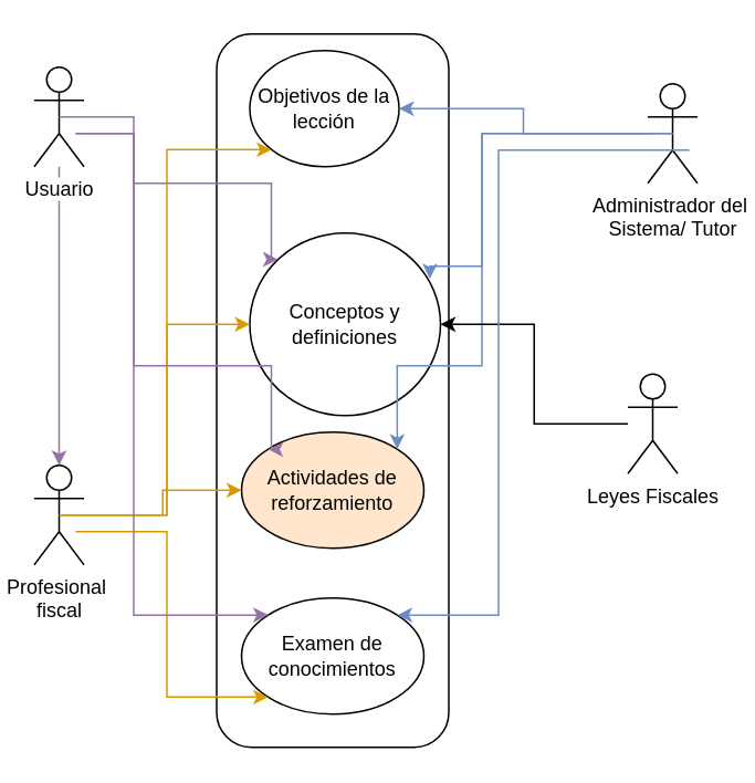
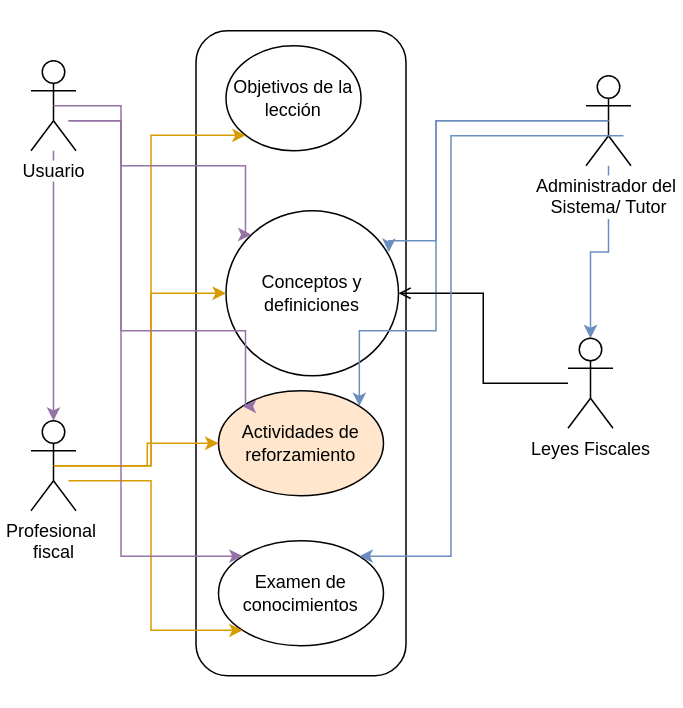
  <mxCell id="0" />
  <mxCell id="1" parent="0" />
  <mxCell id="2" value="" style="rounded=1;whiteSpace=wrap;html=1;fillColor=none;" parent="1" vertex="1"><mxGeometry x="130" y="20" width="140" height="430" as="geometry" /></mxCell>
  <mxCell id="3" value="Objetivos de la lección" style="ellipse;whiteSpace=wrap;html=1;" parent="1" vertex="1"><mxGeometry x="150" y="30" width="90" height="70" as="geometry" /></mxCell>
  <mxCell id="4" value="Conceptos y definiciones" style="ellipse;whiteSpace=wrap;html=1;" parent="1" vertex="1"><mxGeometry x="150" y="140" width="115" height="110" as="geometry" /></mxCell>
  <mxCell id="5" value="Actividades de reforzamiento" style="ellipse;whiteSpace=wrap;html=1;fillColor=#ffe6cc;" parent="1" vertex="1"><mxGeometry x="145" y="260" width="110" height="70" as="geometry" /></mxCell>
  <mxCell id="6" value="" style="edgeStyle=orthogonalEdgeStyle;rounded=0;orthogonalLoop=1;jettySize=auto;html=1;fillColor=#e1d5e7;strokeColor=#9673a6;" parent="1" source="7" target="10" edge="1"><mxGeometry relative="1" as="geometry" /></mxCell>
  <mxCell id="7" value="Usuario" style="shape=umlActor;verticalLabelPosition=bottom;labelBackgroundColor=#ffffff;verticalAlign=top;html=1;outlineConnect=0;fillColor=none;" parent="1" vertex="1"><mxGeometry x="20" y="40" width="30" height="60" as="geometry" /></mxCell>
  <mxCell id="8" value="" style="edgeStyle=orthogonalEdgeStyle;rounded=0;orthogonalLoop=1;jettySize=auto;html=1;entryX=0;entryY=1;entryDx=0;entryDy=0;exitX=0.5;exitY=0.5;exitDx=0;exitDy=0;exitPerimeter=0;fillColor=#ffe6cc;strokeColor=#d79b00;" parent="1" source="10" target="3" edge="1"><mxGeometry relative="1" as="geometry"><Array as="points"><mxPoint x="100" y="310" /><mxPoint x="100" y="90" /></Array></mxGeometry></mxCell>
  <mxCell id="9" value="" style="edgeStyle=orthogonalEdgeStyle;rounded=0;orthogonalLoop=1;jettySize=auto;html=1;entryX=0;entryY=0.5;entryDx=0;entryDy=0;exitX=0.5;exitY=0.5;exitDx=0;exitDy=0;exitPerimeter=0;fillColor=#ffe6cc;strokeColor=#d79b00;" parent="1" source="10" target="5" edge="1"><mxGeometry relative="1" as="geometry" /></mxCell>
  <mxCell id="10" value="Profesional&amp;nbsp;&lt;br&gt;fiscal" style="shape=umlActor;verticalLabelPosition=bottom;labelBackgroundColor=#ffffff;verticalAlign=top;html=1;outlineConnect=0;fillColor=none;" parent="1" vertex="1"><mxGeometry x="20" y="280" width="30" height="60" as="geometry" /></mxCell>
- <mxCell id="11" value="" style="edgeStyle=orthogonalEdgeStyle;rounded=0;orthogonalLoop=1;jettySize=auto;html=1;fillColor=#dae8fc;strokeColor=#6c8ebf;" parent="1" source="12" target="3" edge="1"><mxGeometry relative="1" as="geometry" /></mxCell>
+ <mxCell id="11" value="" style="edgeStyle=orthogonalEdgeStyle;rounded=0;orthogonalLoop=1;jettySize=auto;html=1;fillColor=#dae8fc;strokeColor=#6c8ebf;" parent="1" source="12" target="21" edge="1"><mxGeometry relative="1" as="geometry" /></mxCell>
  <mxCell id="12" value="Administrador del&amp;nbsp;&lt;br&gt;Sistema/ Tutor" style="shape=umlActor;verticalLabelPosition=bottom;labelBackgroundColor=#ffffff;verticalAlign=top;html=1;outlineConnect=0;fillColor=none;" parent="1" vertex="1"><mxGeometry x="390" y="50" width="30" height="60" as="geometry" /></mxCell>
  <mxCell id="13" value="" style="edgeStyle=orthogonalEdgeStyle;rounded=0;orthogonalLoop=1;jettySize=auto;html=1;entryX=0;entryY=0.5;entryDx=0;entryDy=0;exitX=0.5;exitY=0.5;exitDx=0;exitDy=0;exitPerimeter=0;fillColor=#ffe6cc;strokeColor=#d79b00;" parent="1" source="10" target="4" edge="1"><mxGeometry relative="1" as="geometry"><mxPoint x="55" y="310" as="sourcePoint" /><mxPoint x="160" y="255" as="targetPoint" /></mxGeometry></mxCell>
  <mxCell id="14" value="" style="edgeStyle=orthogonalEdgeStyle;rounded=0;orthogonalLoop=1;jettySize=auto;html=1;entryX=0.944;entryY=0.25;entryDx=0;entryDy=0;entryPerimeter=0;exitX=0.5;exitY=0.5;exitDx=0;exitDy=0;exitPerimeter=0;fillColor=#dae8fc;strokeColor=#6c8ebf;" parent="1" source="12" target="4" edge="1"><mxGeometry relative="1" as="geometry"><mxPoint x="370" y="90" as="sourcePoint" /><mxPoint x="250" y="75" as="targetPoint" /><Array as="points"><mxPoint x="290" y="80" /><mxPoint x="290" y="160" /></Array></mxGeometry></mxCell>
  <mxCell id="15" value="" style="edgeStyle=orthogonalEdgeStyle;rounded=0;orthogonalLoop=1;jettySize=auto;html=1;entryX=1;entryY=0;entryDx=0;entryDy=0;exitX=0.5;exitY=0.5;exitDx=0;exitDy=0;exitPerimeter=0;fillColor=#dae8fc;strokeColor=#6c8ebf;" parent="1" source="12" target="5" edge="1"><mxGeometry relative="1" as="geometry"><mxPoint x="380" y="100" as="sourcePoint" /><mxPoint x="244.96" y="140" as="targetPoint" /><Array as="points"><mxPoint x="290" y="80" /><mxPoint x="290" y="220" /></Array></mxGeometry></mxCell>
  <mxCell id="16" value="" style="edgeStyle=orthogonalEdgeStyle;rounded=0;orthogonalLoop=1;jettySize=auto;html=1;fillColor=#e1d5e7;strokeColor=#9673a6;entryX=0;entryY=0;entryDx=0;entryDy=0;exitX=0.5;exitY=0.5;exitDx=0;exitDy=0;exitPerimeter=0;" parent="1" source="7" target="5" edge="1"><mxGeometry relative="1" as="geometry"><mxPoint x="70" y="90" as="sourcePoint" /><mxPoint x="173.18" y="310.251" as="targetPoint" /><Array as="points"><mxPoint x="80" y="70" /><mxPoint x="80" y="220" /><mxPoint x="163" y="220" /></Array></mxGeometry></mxCell>
  <mxCell id="17" value="" style="edgeStyle=orthogonalEdgeStyle;rounded=0;orthogonalLoop=1;jettySize=auto;html=1;fillColor=#e1d5e7;strokeColor=#9673a6;entryX=0;entryY=0;entryDx=0;entryDy=0;exitX=0.5;exitY=0.5;exitDx=0;exitDy=0;exitPerimeter=0;" parent="1" target="4" edge="1"><mxGeometry relative="1" as="geometry"><mxPoint x="45" y="80" as="sourcePoint" /><mxPoint x="173.18" y="260.251" as="targetPoint" /><Array as="points"><mxPoint x="80" y="80" /><mxPoint x="80" y="110" /><mxPoint x="163" y="110" /></Array></mxGeometry></mxCell>
  <mxCell id="18" value="Examen de conocimientos" style="ellipse;whiteSpace=wrap;html=1;" vertex="1" parent="1"><mxGeometry x="145" y="360" width="110" height="70" as="geometry" /></mxCell>
  <mxCell id="19" style="edgeStyle=orthogonalEdgeStyle;rounded=0;orthogonalLoop=1;jettySize=auto;html=1;exitX=0.5;exitY=1;exitDx=0;exitDy=0;" edge="1" parent="1" source="2" target="2"><mxGeometry relative="1" as="geometry" /></mxCell>
- <mxCell id="20" value="" style="edgeStyle=orthogonalEdgeStyle;rounded=0;orthogonalLoop=1;jettySize=auto;html=1;" edge="1" parent="1" source="21" target="4"><mxGeometry relative="1" as="geometry"><mxPoint x="308" y="250" as="targetPoint" /></mxGeometry></mxCell>
+ <mxCell id="20" value="" style="edgeStyle=orthogonalEdgeStyle;rounded=0;orthogonalLoop=1;jettySize=auto;html=1;endArrow=open;" edge="1" parent="1" source="21" target="4"><mxGeometry relative="1" as="geometry"><mxPoint x="308" y="250" as="targetPoint" /></mxGeometry></mxCell>
  <mxCell id="21" value="Leyes Fiscales" style="shape=umlActor;verticalLabelPosition=bottom;labelBackgroundColor=#ffffff;verticalAlign=top;html=1;outlineConnect=0;fillColor=none;" vertex="1" parent="1"><mxGeometry x="378" y="225" width="30" height="60" as="geometry" /></mxCell>
  <mxCell id="22" value="" style="edgeStyle=orthogonalEdgeStyle;rounded=0;orthogonalLoop=1;jettySize=auto;html=1;entryX=1;entryY=0;entryDx=0;entryDy=0;exitX=0.5;exitY=0.5;exitDx=0;exitDy=0;exitPerimeter=0;fillColor=#dae8fc;strokeColor=#6c8ebf;" edge="1" parent="1" target="18"><mxGeometry relative="1" as="geometry"><mxPoint x="415" y="90" as="sourcePoint" /><mxPoint x="248.891" y="280.251" as="targetPoint" /><Array as="points"><mxPoint x="300" y="90" /><mxPoint x="300" y="370" /></Array></mxGeometry></mxCell>
  <mxCell id="23" value="" style="edgeStyle=orthogonalEdgeStyle;rounded=0;orthogonalLoop=1;jettySize=auto;html=1;entryX=0;entryY=1;entryDx=0;entryDy=0;exitX=0.5;exitY=0.5;exitDx=0;exitDy=0;exitPerimeter=0;fillColor=#ffe6cc;strokeColor=#d79b00;" edge="1" parent="1" target="18"><mxGeometry relative="1" as="geometry"><mxPoint x="45" y="320" as="sourcePoint" /><mxPoint x="155" y="305" as="targetPoint" /><Array as="points"><mxPoint x="100" y="320" /><mxPoint x="100" y="420" /></Array></mxGeometry></mxCell>
  <mxCell id="24" value="" style="edgeStyle=orthogonalEdgeStyle;rounded=0;orthogonalLoop=1;jettySize=auto;html=1;fillColor=#e1d5e7;strokeColor=#9673a6;entryX=0;entryY=0;entryDx=0;entryDy=0;exitX=0.5;exitY=0.5;exitDx=0;exitDy=0;exitPerimeter=0;" edge="1" parent="1" target="18"><mxGeometry relative="1" as="geometry"><mxPoint x="45" y="80" as="sourcePoint" /><mxPoint x="171.109" y="280.251" as="targetPoint" /><Array as="points"><mxPoint x="80" y="80" /><mxPoint x="80" y="370" /></Array></mxGeometry></mxCell>
